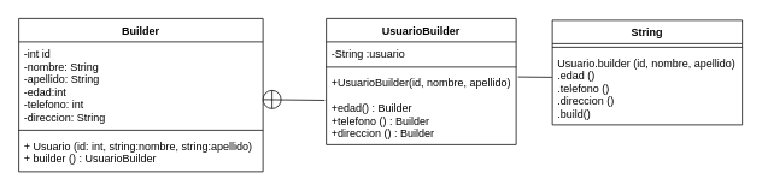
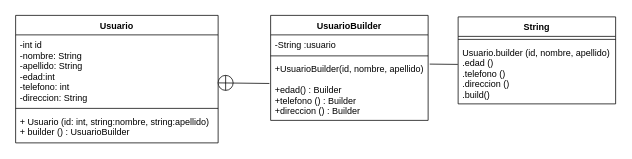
  <mxCell id="0" />
  <mxCell id="1" parent="0" />
- <mxCell id="2" value="Builder" style="swimlane;fontStyle=1;align=center;verticalAlign=top;childLayout=stackLayout;horizontal=1;startSize=26;horizontalStack=0;resizeParent=1;resizeParentMax=0;resizeLast=0;collapsible=1;marginBottom=0;" parent="1" vertex="1"><mxGeometry x="20" y="20" width="270" height="170" as="geometry" /></mxCell>
+ <mxCell id="2" value="Usuario" style="swimlane;fontStyle=1;align=center;verticalAlign=top;childLayout=stackLayout;horizontal=1;startSize=26;horizontalStack=0;resizeParent=1;resizeParentMax=0;resizeLast=0;collapsible=1;marginBottom=0;" parent="1" vertex="1"><mxGeometry x="20" y="20" width="270" height="170" as="geometry" /></mxCell>
  <mxCell id="3" value="-int id&#10;-nombre: String&#10;-apellido: String&#10;-edad:int&#10;-telefono: int&#10;-direccion: String&#10;&#10;" style="text;strokeColor=none;fillColor=none;align=left;verticalAlign=top;spacingLeft=4;spacingRight=4;overflow=hidden;rotatable=0;points=[[0,0.5],[1,0.5]];portConstraint=eastwest;" parent="2" vertex="1"><mxGeometry y="26" width="270" height="94" as="geometry" /></mxCell>
  <mxCell id="4" value="" style="line;strokeWidth=1;fillColor=none;align=left;verticalAlign=middle;spacingTop=-1;spacingLeft=3;spacingRight=3;rotatable=0;labelPosition=right;points=[];portConstraint=eastwest;" parent="2" vertex="1"><mxGeometry y="120" width="270" height="8" as="geometry" /></mxCell>
  <mxCell id="5" value="+ Usuario (id: int, string:nombre, string:apellido)&#10;+ builder () : UsuarioBuilder" style="text;strokeColor=none;fillColor=none;align=left;verticalAlign=top;spacingLeft=4;spacingRight=4;overflow=hidden;rotatable=0;points=[[0,0.5],[1,0.5]];portConstraint=eastwest;" parent="2" vertex="1"><mxGeometry y="128" width="270" height="42" as="geometry" /></mxCell>
  <mxCell id="6" value="UsuarioBuilder" style="swimlane;fontStyle=1;align=center;verticalAlign=top;childLayout=stackLayout;horizontal=1;startSize=26;horizontalStack=0;resizeParent=1;resizeParentMax=0;resizeLast=0;collapsible=1;marginBottom=0;" parent="1" vertex="1"><mxGeometry x="360" y="20" width="210" height="140" as="geometry" /></mxCell>
  <mxCell id="7" value="-String :usuario&#10;" style="text;strokeColor=none;fillColor=none;align=left;verticalAlign=top;spacingLeft=4;spacingRight=4;overflow=hidden;rotatable=0;points=[[0,0.5],[1,0.5]];portConstraint=eastwest;" parent="6" vertex="1"><mxGeometry y="26" width="210" height="24" as="geometry" /></mxCell>
  <mxCell id="8" value="" style="line;strokeWidth=1;fillColor=none;align=left;verticalAlign=middle;spacingTop=-1;spacingLeft=3;spacingRight=3;rotatable=0;labelPosition=right;points=[];portConstraint=eastwest;" parent="6" vertex="1"><mxGeometry y="50" width="210" height="8" as="geometry" /></mxCell>
  <mxCell id="9" value="+UsuarioBuilder(id, nombre, apellido)&#10;&#10;+edad() : Builder&#10;+telefono () : Builder&#10;+direccion () : Builder&#10;" style="text;strokeColor=none;fillColor=none;align=left;verticalAlign=top;spacingLeft=4;spacingRight=4;overflow=hidden;rotatable=0;points=[[0,0.5],[1,0.5]];portConstraint=eastwest;" parent="6" vertex="1"><mxGeometry y="58" width="210" height="82" as="geometry" /></mxCell>
  <mxCell id="10" value="" style="group" parent="1" vertex="1" connectable="0"><mxGeometry x="290" y="100" width="20" height="20" as="geometry" /></mxCell>
  <mxCell id="11" value="" style="ellipse;whiteSpace=wrap;html=1;aspect=fixed;" parent="10" vertex="1"><mxGeometry width="20" height="20" as="geometry" /></mxCell>
  <mxCell id="12" value="" style="endArrow=none;html=1;entryX=0.5;entryY=0;entryDx=0;entryDy=0;exitX=0.5;exitY=1;exitDx=0;exitDy=0;" parent="10" source="11" target="11" edge="1"><mxGeometry width="50" height="50" relative="1" as="geometry"><mxPoint x="73.333" y="-66.667" as="sourcePoint" /><mxPoint x="106.667" y="-100" as="targetPoint" /></mxGeometry></mxCell>
  <mxCell id="13" value="" style="endArrow=none;html=1;entryX=0;entryY=0.5;entryDx=0;entryDy=0;exitX=-0.008;exitY=0.4;exitDx=0;exitDy=0;exitPerimeter=0;" parent="10" source="9" target="11" edge="1"><mxGeometry width="50" height="50" relative="1" as="geometry"><mxPoint x="16.667" y="26.667" as="sourcePoint" /><mxPoint x="16.667" y="6.667" as="targetPoint" /></mxGeometry></mxCell>
  <mxCell id="14" value="String" style="swimlane;fontStyle=1;align=center;verticalAlign=top;childLayout=stackLayout;horizontal=1;startSize=26;horizontalStack=0;resizeParent=1;resizeParentMax=0;resizeLast=0;collapsible=1;marginBottom=0;" parent="1" vertex="1"><mxGeometry x="610" y="22" width="210" height="116" as="geometry" /></mxCell>
  <mxCell id="15" value="" style="line;strokeWidth=1;fillColor=none;align=left;verticalAlign=middle;spacingTop=-1;spacingLeft=3;spacingRight=3;rotatable=0;labelPosition=right;points=[];portConstraint=eastwest;" parent="14" vertex="1"><mxGeometry y="26" width="210" height="8" as="geometry" /></mxCell>
  <mxCell id="16" value="Usuario.builder (id, nombre, apellido)&#10;.edad ()&#10;.telefono ()&#10;.direccion ()&#10;.build()&#10;" style="text;strokeColor=none;fillColor=none;align=left;verticalAlign=top;spacingLeft=4;spacingRight=4;overflow=hidden;rotatable=0;points=[[0,0.5],[1,0.5]];portConstraint=eastwest;" parent="14" vertex="1"><mxGeometry y="34" width="210" height="82" as="geometry" /></mxCell>
  <mxCell id="17" value="" style="endArrow=none;html=1;exitX=1.01;exitY=0.085;exitDx=0;exitDy=0;exitPerimeter=0;entryX=-0.002;entryY=0.358;entryDx=0;entryDy=0;entryPerimeter=0;" parent="1" source="9" target="16" edge="1"><mxGeometry width="50" height="50" relative="1" as="geometry"><mxPoint x="420" y="120" as="sourcePoint" /><mxPoint x="470" y="70" as="targetPoint" /></mxGeometry></mxCell>
